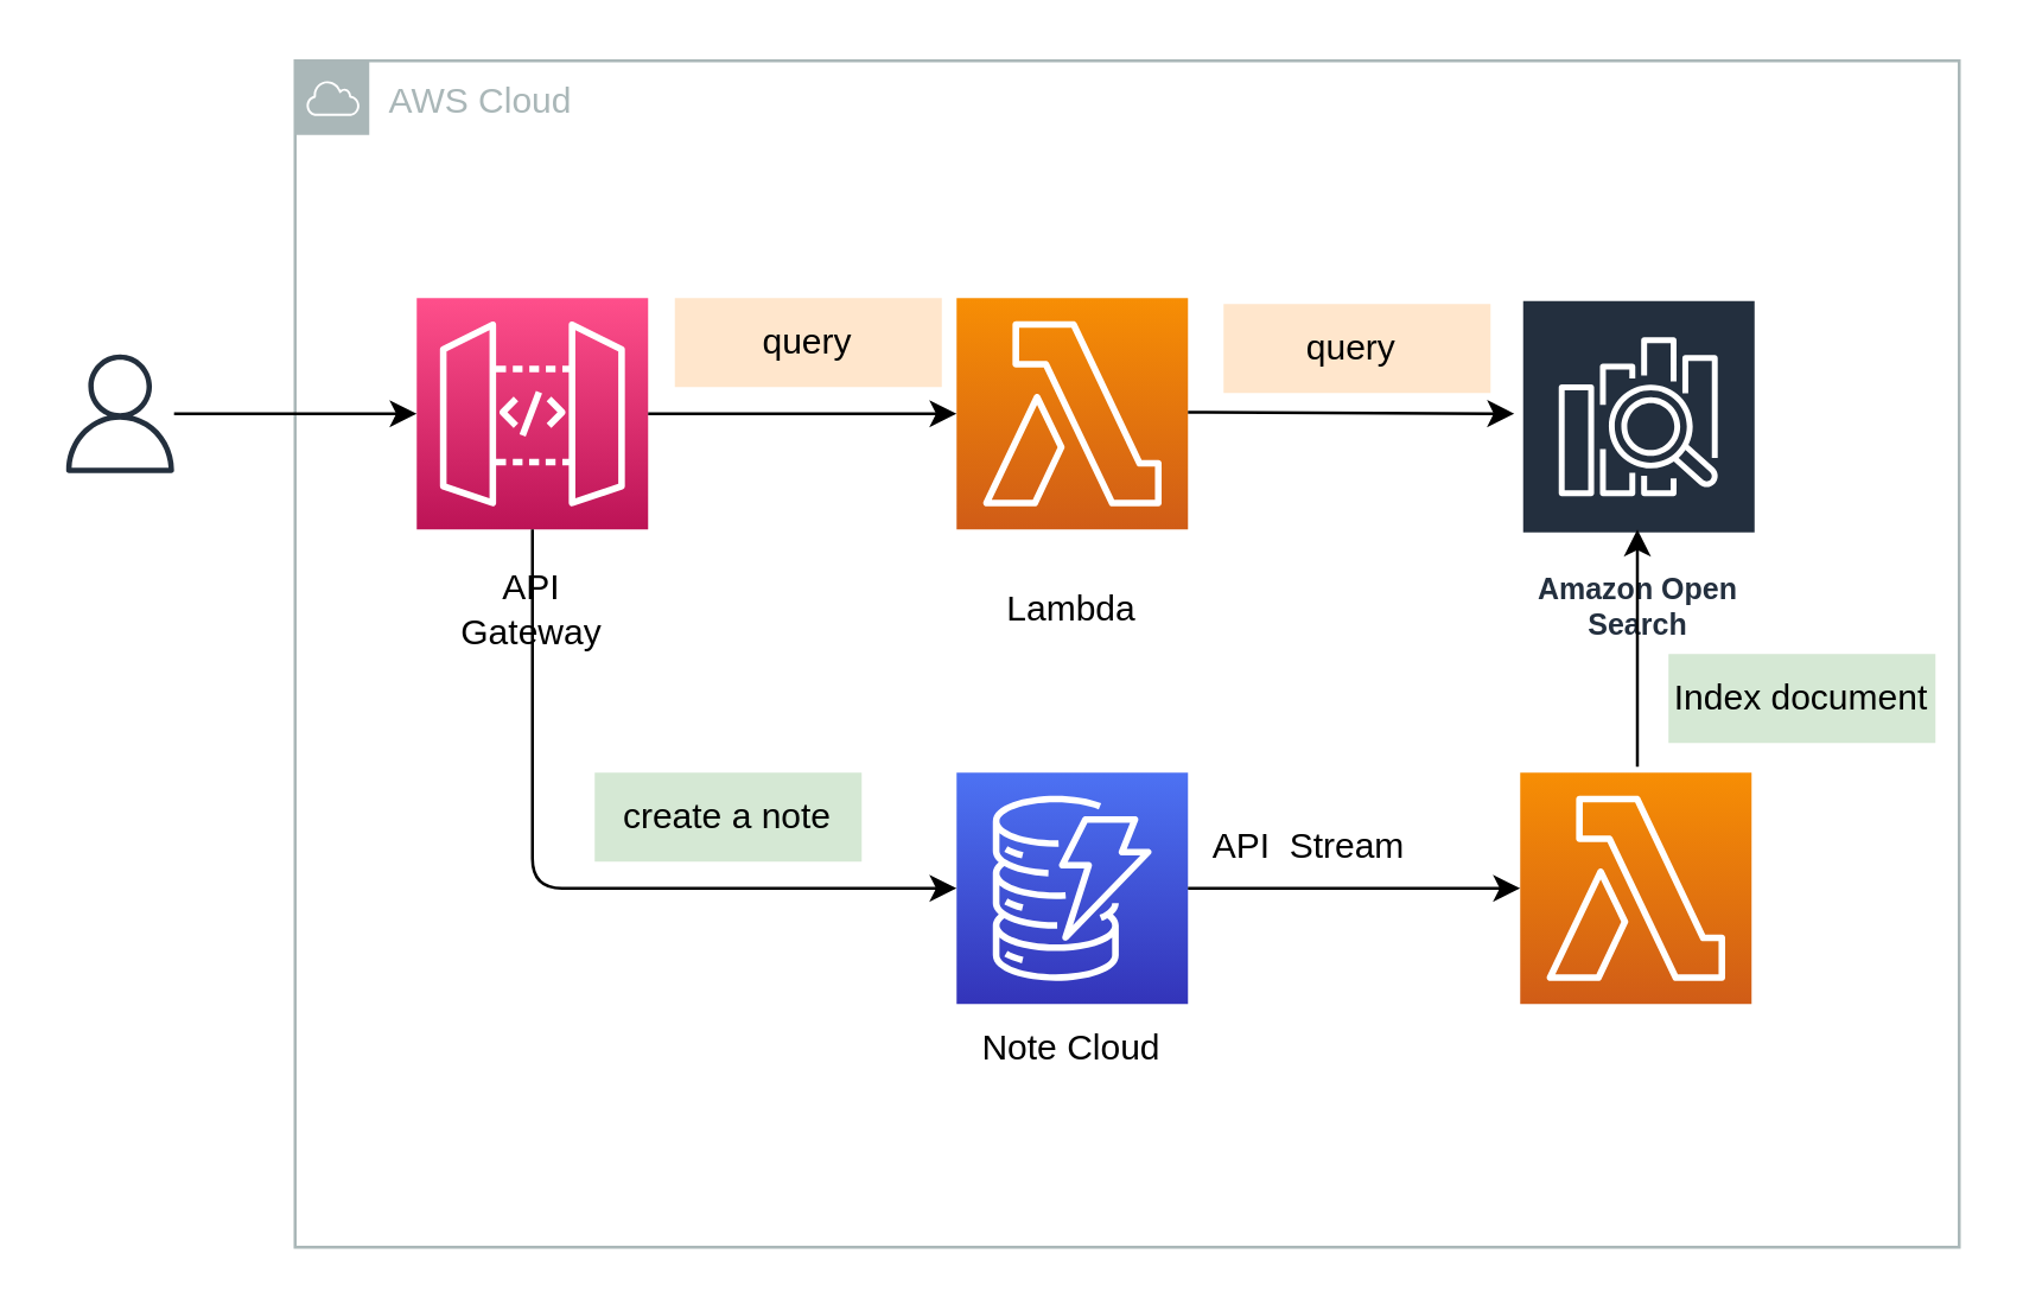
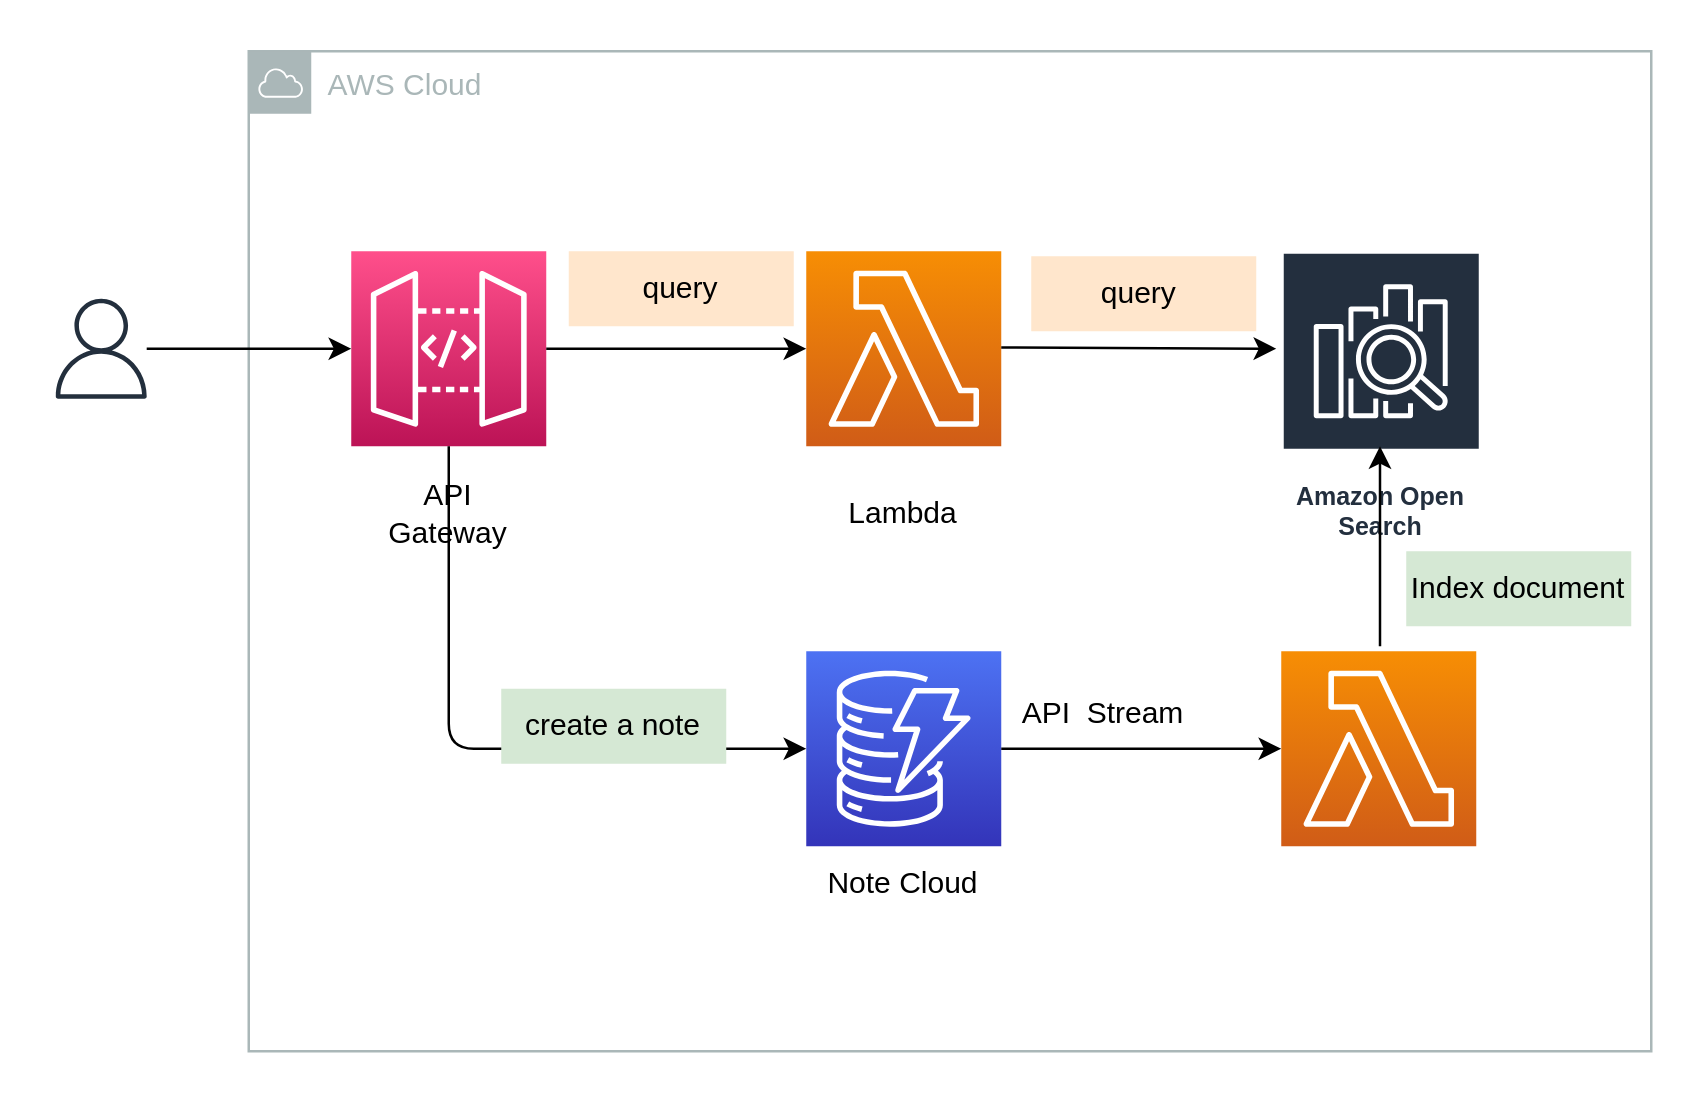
  <mxCell id="0" />
  <mxCell id="1" parent="0" />
  <mxCell id="2" value="" style="group" vertex="1" connectable="0" parent="1"><mxGeometry x="20" y="20" width="640" height="400" as="geometry" /></mxCell>
  <mxCell id="3" value="AWS Cloud" style="sketch=0;outlineConnect=0;gradientColor=none;html=1;whiteSpace=wrap;fontSize=12;fontStyle=0;shape=mxgraph.aws4.group;grIcon=mxgraph.aws4.group_aws_cloud;strokeColor=#AAB7B8;fillColor=none;verticalAlign=top;align=left;spacingLeft=30;fontColor=#AAB7B8;dashed=0;" vertex="1" parent="2"><mxGeometry x="79" width="561" height="400" as="geometry" /></mxCell>
  <mxCell id="4" value="" style="sketch=0;points=[[0,0,0],[0.25,0,0],[0.5,0,0],[0.75,0,0],[1,0,0],[0,1,0],[0.25,1,0],[0.5,1,0],[0.75,1,0],[1,1,0],[0,0.25,0],[0,0.5,0],[0,0.75,0],[1,0.25,0],[1,0.5,0],[1,0.75,0]];outlineConnect=0;fontColor=#232F3E;gradientColor=#FF4F8B;gradientDirection=north;fillColor=#BC1356;strokeColor=#ffffff;dashed=0;verticalLabelPosition=bottom;verticalAlign=top;align=center;html=1;fontSize=12;fontStyle=0;aspect=fixed;shape=mxgraph.aws4.resourceIcon;resIcon=mxgraph.aws4.api_gateway;" parent="2" vertex="1"><mxGeometry x="120" y="80" width="78" height="78" as="geometry" /></mxCell>
  <mxCell id="5" value="" style="sketch=0;points=[[0,0,0],[0.25,0,0],[0.5,0,0],[0.75,0,0],[1,0,0],[0,1,0],[0.25,1,0],[0.5,1,0],[0.75,1,0],[1,1,0],[0,0.25,0],[0,0.5,0],[0,0.75,0],[1,0.25,0],[1,0.5,0],[1,0.75,0]];outlineConnect=0;fontColor=#232F3E;gradientColor=#F78E04;gradientDirection=north;fillColor=#D05C17;strokeColor=#ffffff;dashed=0;verticalLabelPosition=bottom;verticalAlign=top;align=center;html=1;fontSize=12;fontStyle=0;aspect=fixed;shape=mxgraph.aws4.resourceIcon;resIcon=mxgraph.aws4.lambda;" parent="2" vertex="1"><mxGeometry x="302" y="80" width="78" height="78" as="geometry" /></mxCell>
  <mxCell id="6" style="edgeStyle=none;html=1;entryX=0;entryY=0.5;entryDx=0;entryDy=0;entryPerimeter=0;" parent="2" source="4" target="5" edge="1"><mxGeometry relative="1" as="geometry" /></mxCell>
  <mxCell id="7" value="Amazon Open Search" style="sketch=0;outlineConnect=0;fontColor=#232F3E;gradientColor=none;strokeColor=#ffffff;fillColor=#232F3E;dashed=0;verticalLabelPosition=middle;verticalAlign=bottom;align=center;html=1;whiteSpace=wrap;fontSize=10;fontStyle=1;spacing=3;shape=mxgraph.aws4.productIcon;prIcon=mxgraph.aws4.elasticsearch_service;" parent="2" vertex="1"><mxGeometry x="492" y="80" width="80" height="120" as="geometry" /></mxCell>
  <mxCell id="8" value="Lambda" style="text;html=1;strokeColor=none;fillColor=none;align=center;verticalAlign=middle;whiteSpace=wrap;rounded=0;" parent="2" vertex="1"><mxGeometry x="311" y="170" width="60" height="30" as="geometry" /></mxCell>
  <mxCell id="9" value="API Gateway" style="text;html=1;strokeColor=none;fillColor=none;align=center;verticalAlign=middle;whiteSpace=wrap;rounded=0;" parent="2" vertex="1"><mxGeometry x="129" y="170" width="60" height="30" as="geometry" /></mxCell>
  <mxCell id="10" style="edgeStyle=none;html=1;" parent="2" source="11" target="4" edge="1"><mxGeometry relative="1" as="geometry" /></mxCell>
  <mxCell id="11" value="" style="sketch=0;outlineConnect=0;fontColor=#232F3E;gradientColor=none;fillColor=#232F3D;strokeColor=none;dashed=0;verticalLabelPosition=bottom;verticalAlign=top;align=center;html=1;fontSize=12;fontStyle=0;aspect=fixed;pointerEvents=1;shape=mxgraph.aws4.user;" parent="2" vertex="1"><mxGeometry y="99" width="40" height="40" as="geometry" /></mxCell>
  <mxCell id="12" style="edgeStyle=none;html=1;" parent="2" edge="1"><mxGeometry relative="1" as="geometry"><mxPoint x="380" y="118.5" as="sourcePoint" /><mxPoint x="490" y="119" as="targetPoint" /></mxGeometry></mxCell>
  <mxCell id="13" value="" style="sketch=0;points=[[0,0,0],[0.25,0,0],[0.5,0,0],[0.75,0,0],[1,0,0],[0,1,0],[0.25,1,0],[0.5,1,0],[0.75,1,0],[1,1,0],[0,0.25,0],[0,0.5,0],[0,0.75,0],[1,0.25,0],[1,0.5,0],[1,0.75,0]];outlineConnect=0;fontColor=#232F3E;gradientColor=#4D72F3;gradientDirection=north;fillColor=#3334B9;strokeColor=#ffffff;dashed=0;verticalLabelPosition=bottom;verticalAlign=top;align=center;html=1;fontSize=12;fontStyle=0;aspect=fixed;shape=mxgraph.aws4.resourceIcon;resIcon=mxgraph.aws4.dynamodb;" vertex="1" parent="2"><mxGeometry x="302" y="240" width="78" height="78" as="geometry" /></mxCell>
  <mxCell id="14" style="edgeStyle=orthogonalEdgeStyle;html=1;entryX=0;entryY=0.5;entryDx=0;entryDy=0;entryPerimeter=0;" edge="1" parent="2" source="4" target="13"><mxGeometry relative="1" as="geometry"><Array as="points"><mxPoint x="159" y="279" /></Array></mxGeometry></mxCell>
  <mxCell id="15" value="" style="sketch=0;points=[[0,0,0],[0.25,0,0],[0.5,0,0],[0.75,0,0],[1,0,0],[0,1,0],[0.25,1,0],[0.5,1,0],[0.75,1,0],[1,1,0],[0,0.25,0],[0,0.5,0],[0,0.75,0],[1,0.25,0],[1,0.5,0],[1,0.75,0]];outlineConnect=0;fontColor=#232F3E;gradientColor=#F78E04;gradientDirection=north;fillColor=#D05C17;strokeColor=#ffffff;dashed=0;verticalLabelPosition=bottom;verticalAlign=top;align=center;html=1;fontSize=12;fontStyle=0;aspect=fixed;shape=mxgraph.aws4.resourceIcon;resIcon=mxgraph.aws4.lambda;" vertex="1" parent="2"><mxGeometry x="492" y="240" width="78" height="78" as="geometry" /></mxCell>
  <mxCell id="16" style="edgeStyle=orthogonalEdgeStyle;html=1;entryX=0;entryY=0.5;entryDx=0;entryDy=0;entryPerimeter=0;" edge="1" parent="2" source="13" target="15"><mxGeometry relative="1" as="geometry" /></mxCell>
  <mxCell id="17" value="Note Cloud" style="text;html=1;strokeColor=none;fillColor=none;align=center;verticalAlign=middle;whiteSpace=wrap;rounded=0;" vertex="1" parent="2"><mxGeometry x="306" y="318" width="70" height="30" as="geometry" /></mxCell>
  <mxCell id="18" value="API&amp;nbsp; Stream" style="text;html=1;strokeColor=none;fillColor=none;align=center;verticalAlign=middle;whiteSpace=wrap;rounded=0;" vertex="1" parent="2"><mxGeometry x="376" y="250" width="90" height="30" as="geometry" /></mxCell>
  <mxCell id="19" value="" style="endArrow=classic;html=1;" edge="1" parent="2"><mxGeometry width="50" height="50" relative="1" as="geometry"><mxPoint x="531.5" y="238" as="sourcePoint" /><mxPoint x="531.5" y="158" as="targetPoint" /></mxGeometry></mxCell>
  <mxCell id="20" value="Index document" style="text;html=1;strokeColor=none;fillColor=#d5e8d4;align=center;verticalAlign=middle;whiteSpace=wrap;rounded=0;" vertex="1" parent="2"><mxGeometry x="542" y="200" width="90" height="30" as="geometry" /></mxCell>
  <mxCell id="21" value="query&amp;nbsp;" style="text;html=1;strokeColor=none;fillColor=#ffe6cc;align=center;verticalAlign=middle;whiteSpace=wrap;rounded=0;" vertex="1" parent="2"><mxGeometry x="392" y="82" width="90" height="30" as="geometry" /></mxCell>
- <mxCell id="22" value="create a note" style="text;html=1;strokeColor=none;fillColor=#d5e8d4;align=center;verticalAlign=middle;whiteSpace=wrap;rounded=0;" vertex="1" parent="2"><mxGeometry x="180" y="240" width="90" height="30" as="geometry" /></mxCell>
+ <mxCell id="22" value="create a note" style="text;html=1;strokeColor=none;fillColor=#d5e8d4;align=center;verticalAlign=middle;whiteSpace=wrap;rounded=0;" vertex="1" parent="2"><mxGeometry x="180" y="255" width="90" height="30" as="geometry" /></mxCell>
  <mxCell id="23" value="query" style="text;html=1;strokeColor=none;fillColor=#ffe6cc;align=center;verticalAlign=middle;whiteSpace=wrap;rounded=0;" vertex="1" parent="2"><mxGeometry x="207" y="80" width="90" height="30" as="geometry" /></mxCell>
